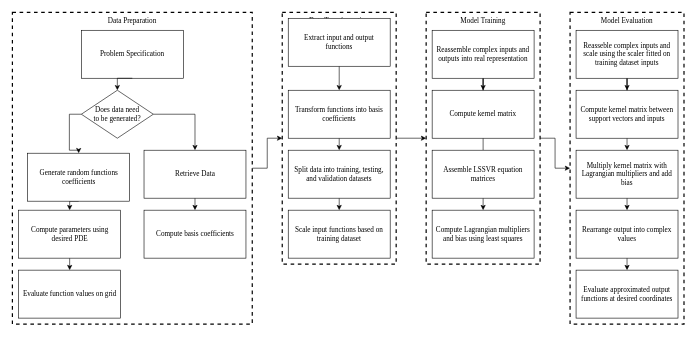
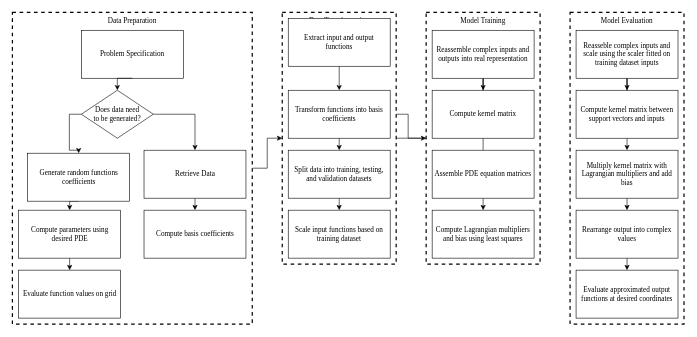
  <mxCell id="0" />
  <mxCell id="1" parent="0" />
  <mxCell id="2" value="" style="edgeStyle=orthogonalEdgeStyle;rounded=0;orthogonalLoop=1;jettySize=auto;html=1;" edge="1" parent="1" source="3" target="20"><mxGeometry relative="1" as="geometry" /></mxCell>
  <mxCell id="3" value="Data Preparation" style="rounded=0;whiteSpace=wrap;html=1;absoluteArcSize=1;arcSize=14;strokeWidth=2;dashed=1;verticalAlign=top;fontFamily=Times New Roman;" vertex="1" parent="1"><mxGeometry x="20" y="20" width="400" height="520" as="geometry" /></mxCell>
  <mxCell id="4" value="Evaluate function values on grid" style="rounded=0;whiteSpace=wrap;html=1;absoluteArcSize=1;arcSize=14;strokeWidth=1;fontFamily=Times New Roman;fontSize=12;spacing=5;" vertex="1" parent="1"><mxGeometry x="30.5" y="450" width="170" height="80" as="geometry" /></mxCell>
  <mxCell id="5" style="edgeStyle=orthogonalEdgeStyle;rounded=0;orthogonalLoop=1;jettySize=auto;html=1;exitX=0.5;exitY=1;exitDx=0;exitDy=0;entryX=0.5;entryY=0;entryDx=0;entryDy=0;fontFamily=Times New Roman;" edge="1" parent="1" source="6" target="4"><mxGeometry relative="1" as="geometry" /></mxCell>
  <mxCell id="6" value="Compute parameters using desired PDE" style="rounded=0;whiteSpace=wrap;html=1;absoluteArcSize=1;arcSize=14;strokeWidth=1;fontFamily=Times New Roman;fontSize=12;perimeterSpacing=0;spacing=5;" vertex="1" parent="1"><mxGeometry x="30.5" y="350" width="170" height="80" as="geometry" /></mxCell>
  <mxCell id="7" value="Compute basis coefficients" style="rounded=0;whiteSpace=wrap;html=1;absoluteArcSize=1;arcSize=14;strokeWidth=1;fontFamily=Times New Roman;fontSize=12;spacing=5;" vertex="1" parent="1"><mxGeometry x="239.5" y="350" width="170" height="80" as="geometry" /></mxCell>
  <mxCell id="8" style="edgeStyle=orthogonalEdgeStyle;rounded=0;orthogonalLoop=1;jettySize=auto;html=1;exitX=0.5;exitY=1;exitDx=0;exitDy=0;entryX=0.5;entryY=0;entryDx=0;entryDy=0;fontFamily=Times New Roman;" edge="1" parent="1" source="9" target="7"><mxGeometry relative="1" as="geometry" /></mxCell>
  <mxCell id="9" value="Retrieve Data" style="rounded=0;whiteSpace=wrap;html=1;absoluteArcSize=1;arcSize=14;strokeWidth=1;fontFamily=Times New Roman;fontSize=12;spacing=5;" vertex="1" parent="1"><mxGeometry x="239.5" y="250" width="170" height="80" as="geometry" /></mxCell>
  <mxCell id="10" style="edgeStyle=orthogonalEdgeStyle;rounded=0;orthogonalLoop=1;jettySize=auto;html=1;exitX=0.5;exitY=1;exitDx=0;exitDy=0;entryX=0.5;entryY=0;entryDx=0;entryDy=0;fontFamily=Times New Roman;" edge="1" parent="1" source="11" target="6"><mxGeometry relative="1" as="geometry" /></mxCell>
  <mxCell id="11" value="Generate random functions coefficients" style="rounded=0;whiteSpace=wrap;html=1;absoluteArcSize=1;arcSize=14;strokeWidth=1;fontFamily=Times New Roman;fontSize=12;spacing=5;" vertex="1" parent="1"><mxGeometry x="45.5" y="255" width="170" height="80" as="geometry" /></mxCell>
  <mxCell id="12" value="Problem Specification" style="rounded=0;whiteSpace=wrap;html=1;absoluteArcSize=1;arcSize=14;strokeWidth=1;fontFamily=Times New Roman;fontSize=12;spacing=5;" vertex="1" parent="1"><mxGeometry x="135" y="50" width="170" height="80" as="geometry" /></mxCell>
  <mxCell id="13" style="edgeStyle=orthogonalEdgeStyle;rounded=0;orthogonalLoop=1;jettySize=auto;html=1;exitX=0;exitY=0.5;exitDx=0;exitDy=0;exitPerimeter=0;entryX=0.5;entryY=0;entryDx=0;entryDy=0;fontFamily=Times New Roman;" edge="1" parent="1" source="15" target="11"><mxGeometry relative="1" as="geometry" /></mxCell>
  <mxCell id="14" style="edgeStyle=orthogonalEdgeStyle;rounded=0;orthogonalLoop=1;jettySize=auto;html=1;exitX=1;exitY=0.5;exitDx=0;exitDy=0;exitPerimeter=0;fontFamily=Times New Roman;" edge="1" parent="1" source="15" target="9"><mxGeometry relative="1" as="geometry" /></mxCell>
  <mxCell id="15" value="Does data need&lt;div&gt;to be generated?&lt;/div&gt;" style="strokeWidth=1;html=1;shape=mxgraph.flowchart.decision;whiteSpace=wrap;verticalAlign=middle;align=center;fontFamily=Times New Roman;fontSize=12;" vertex="1" parent="1"><mxGeometry x="135" y="150" width="120" height="80" as="geometry" /></mxCell>
  <mxCell id="16" style="edgeStyle=orthogonalEdgeStyle;rounded=0;orthogonalLoop=1;jettySize=auto;html=1;exitX=0.5;exitY=1;exitDx=0;exitDy=0;entryX=0.5;entryY=0;entryDx=0;entryDy=0;entryPerimeter=0;fontFamily=Times New Roman;" edge="1" parent="1" source="12" target="15"><mxGeometry relative="1" as="geometry" /></mxCell>
  <mxCell id="17" value="" style="edgeStyle=orthogonalEdgeStyle;rounded=0;orthogonalLoop=1;jettySize=auto;html=1;" edge="1" parent="1" source="20" target="29"><mxGeometry relative="1" as="geometry"><mxPoint x="430" y="290" as="sourcePoint" /><mxPoint x="480" y="240" as="targetPoint" /></mxGeometry></mxCell>
- <mxCell id="18" value="" style="edgeStyle=orthogonalEdgeStyle;rounded=0;orthogonalLoop=1;jettySize=auto;html=1;" edge="1" parent="1" source="29" target="38"><mxGeometry relative="1" as="geometry"><mxPoint x="670" y="240" as="sourcePoint" /><mxPoint x="720" y="240" as="targetPoint" /></mxGeometry></mxCell>
+ <mxCell id="18" value="" style="edgeStyle=orthogonalEdgeStyle;rounded=0;orthogonalLoop=1;jettySize=auto;html=1;" edge="1" parent="1" source="29" target="25"><mxGeometry relative="1" as="geometry"><mxPoint x="670" y="240" as="sourcePoint" /><mxPoint x="720" y="240" as="targetPoint" /></mxGeometry></mxCell>
  <mxCell id="19" value="" style="group" vertex="1" connectable="0" parent="1"><mxGeometry x="470" y="20" width="190" height="420" as="geometry" /></mxCell>
  <mxCell id="20" value="Data Transformation" style="rounded=0;whiteSpace=wrap;html=1;absoluteArcSize=1;arcSize=14;strokeWidth=2;dashed=1;verticalAlign=top;fontFamily=Times New Roman;" vertex="1" parent="19"><mxGeometry width="190" height="420" as="geometry" /></mxCell>
  <mxCell id="21" value="Scale input functions based on training dataset" style="rounded=0;whiteSpace=wrap;html=1;absoluteArcSize=1;arcSize=14;strokeWidth=1;fontFamily=Times New Roman;fontSize=12;spacing=5;" vertex="1" parent="19"><mxGeometry x="10" y="330" width="170" height="80" as="geometry" /></mxCell>
  <mxCell id="22" style="edgeStyle=orthogonalEdgeStyle;rounded=0;orthogonalLoop=1;jettySize=auto;html=1;exitX=0.5;exitY=1;exitDx=0;exitDy=0;entryX=0.5;entryY=0;entryDx=0;entryDy=0;fontFamily=Times New Roman;" edge="1" parent="19" source="23" target="21"><mxGeometry relative="1" as="geometry" /></mxCell>
  <mxCell id="23" value="Split data into training, testing, and validation datasets" style="rounded=0;whiteSpace=wrap;html=1;absoluteArcSize=1;arcSize=14;strokeWidth=1;fontFamily=Times New Roman;fontSize=12;spacing=5;" vertex="1" parent="19"><mxGeometry x="10" y="230" width="170" height="80" as="geometry" /></mxCell>
  <mxCell id="24" style="edgeStyle=orthogonalEdgeStyle;rounded=0;orthogonalLoop=1;jettySize=auto;html=1;exitX=0.5;exitY=1;exitDx=0;exitDy=0;entryX=0.5;entryY=0;entryDx=0;entryDy=0;fontFamily=Times New Roman;" edge="1" parent="19" source="25" target="23"><mxGeometry relative="1" as="geometry" /></mxCell>
  <mxCell id="25" value="Transform functions into basis coefficients" style="rounded=0;whiteSpace=wrap;html=1;absoluteArcSize=1;arcSize=14;strokeWidth=1;fontFamily=Times New Roman;fontSize=12;spacing=5;" vertex="1" parent="19"><mxGeometry x="10" y="130" width="170" height="80" as="geometry" /></mxCell>
  <mxCell id="26" style="edgeStyle=orthogonalEdgeStyle;rounded=0;orthogonalLoop=1;jettySize=auto;html=1;exitX=0.5;exitY=1;exitDx=0;exitDy=0;entryX=0.5;entryY=0;entryDx=0;entryDy=0;fontFamily=Times New Roman;" edge="1" parent="19" source="27" target="25"><mxGeometry relative="1" as="geometry" /></mxCell>
  <mxCell id="27" value="Extract input and output functions" style="rounded=0;whiteSpace=wrap;html=1;absoluteArcSize=1;arcSize=14;strokeWidth=1;fontFamily=Times New Roman;fontSize=12;spacing=5;" vertex="1" parent="19"><mxGeometry x="10" y="10" width="170" height="80" as="geometry" /></mxCell>
  <mxCell id="28" value="" style="group" vertex="1" connectable="0" parent="1"><mxGeometry x="710" y="20" width="190" height="420" as="geometry" /></mxCell>
  <mxCell id="29" value="Model Training" style="rounded=0;whiteSpace=wrap;html=1;absoluteArcSize=1;arcSize=14;strokeWidth=2;dashed=1;verticalAlign=top;fontFamily=Times New Roman;" vertex="1" parent="28"><mxGeometry width="190" height="420" as="geometry" /></mxCell>
  <mxCell id="30" style="edgeStyle=orthogonalEdgeStyle;rounded=0;orthogonalLoop=1;jettySize=auto;html=1;exitX=0.5;exitY=1;exitDx=0;exitDy=0;entryX=0.5;entryY=0;entryDx=0;entryDy=0;fontFamily=Times New Roman;endArrow=none;" edge="1" parent="28" source="31" target="33"><mxGeometry relative="1" as="geometry" /></mxCell>
  <mxCell id="31" value="Compute kernel matrix" style="rounded=0;whiteSpace=wrap;html=1;absoluteArcSize=1;arcSize=14;strokeWidth=1;fontFamily=Times New Roman;fontSize=12;spacing=5;" vertex="1" parent="28"><mxGeometry x="10" y="130" width="170" height="80" as="geometry" /></mxCell>
  <mxCell id="32" style="edgeStyle=orthogonalEdgeStyle;rounded=0;orthogonalLoop=1;jettySize=auto;html=1;exitX=0.5;exitY=1;exitDx=0;exitDy=0;entryX=0.5;entryY=0;entryDx=0;entryDy=0;fontFamily=Times New Roman;" edge="1" parent="28" source="33" target="34"><mxGeometry relative="1" as="geometry" /></mxCell>
- <mxCell id="33" value="Assemble LSSVR equation matrices" style="rounded=0;whiteSpace=wrap;html=1;absoluteArcSize=1;arcSize=14;strokeWidth=1;fontFamily=Times New Roman;fontSize=12;spacing=5;" vertex="1" parent="28"><mxGeometry x="10" y="230" width="170" height="80" as="geometry" /></mxCell>
+ <mxCell id="33" value="Assemble PDE equation matrices" style="rounded=0;whiteSpace=wrap;html=1;absoluteArcSize=1;arcSize=14;strokeWidth=1;fontFamily=Times New Roman;fontSize=12;spacing=5;" vertex="1" parent="28"><mxGeometry x="10" y="230" width="170" height="80" as="geometry" /></mxCell>
  <mxCell id="34" value="Compute Lagrangian multipliers and bias using least squares" style="rounded=0;whiteSpace=wrap;html=1;absoluteArcSize=1;arcSize=14;strokeWidth=1;fontFamily=Times New Roman;fontSize=12;spacing=5;" vertex="1" parent="28"><mxGeometry x="10" y="330" width="170" height="80" as="geometry" /></mxCell>
  <mxCell id="35" style="edgeStyle=orthogonalEdgeStyle;rounded=0;orthogonalLoop=1;jettySize=auto;html=1;exitX=0.5;exitY=1;exitDx=0;exitDy=0;fontFamily=Times New Roman;" edge="1" parent="28" source="36" target="31"><mxGeometry relative="1" as="geometry" /></mxCell>
  <mxCell id="36" value="Reassemble complex inputs and outputs into real representation" style="rounded=0;whiteSpace=wrap;html=1;absoluteArcSize=1;arcSize=14;strokeWidth=1;fontFamily=Times New Roman;fontSize=12;spacing=5;" vertex="1" parent="28"><mxGeometry x="10" y="30" width="170" height="80" as="geometry" /></mxCell>
  <mxCell id="37" value="" style="group" vertex="1" connectable="0" parent="1"><mxGeometry x="950" y="20" width="190" height="520" as="geometry" /></mxCell>
  <mxCell id="38" value="Model Evaluation" style="rounded=0;whiteSpace=wrap;html=1;absoluteArcSize=1;arcSize=14;strokeWidth=2;dashed=1;verticalAlign=top;fontFamily=Times New Roman;" vertex="1" parent="37"><mxGeometry width="190" height="520" as="geometry" /></mxCell>
  <mxCell id="39" style="edgeStyle=orthogonalEdgeStyle;rounded=0;orthogonalLoop=1;jettySize=auto;html=1;exitX=0.5;exitY=1;exitDx=0;exitDy=0;entryX=0.5;entryY=0;entryDx=0;entryDy=0;fontFamily=Times New Roman;" edge="1" parent="37" source="40" target="42"><mxGeometry relative="1" as="geometry" /></mxCell>
  <mxCell id="40" value="Compute kernel matrix between support vectors and inputs" style="rounded=0;whiteSpace=wrap;html=1;absoluteArcSize=1;arcSize=14;strokeWidth=1;fontFamily=Times New Roman;fontSize=12;spacing=5;" vertex="1" parent="37"><mxGeometry x="10" y="130" width="170" height="80" as="geometry" /></mxCell>
  <mxCell id="41" style="edgeStyle=orthogonalEdgeStyle;rounded=0;orthogonalLoop=1;jettySize=auto;html=1;exitX=0.5;exitY=1;exitDx=0;exitDy=0;entryX=0.5;entryY=0;entryDx=0;entryDy=0;fontFamily=Times New Roman;" edge="1" parent="37" source="42" target="44"><mxGeometry relative="1" as="geometry" /></mxCell>
  <mxCell id="42" value="Multiply kernel matrix with Lagrangian multipliers and add bias" style="rounded=0;whiteSpace=wrap;html=1;absoluteArcSize=1;arcSize=14;strokeWidth=1;fontFamily=Times New Roman;fontSize=12;spacing=5;" vertex="1" parent="37"><mxGeometry x="10" y="230" width="170" height="80" as="geometry" /></mxCell>
  <mxCell id="43" style="edgeStyle=orthogonalEdgeStyle;rounded=0;orthogonalLoop=1;jettySize=auto;html=1;exitX=0.5;exitY=1;exitDx=0;exitDy=0;entryX=0.5;entryY=0;entryDx=0;entryDy=0;" edge="1" parent="37" source="44" target="47"><mxGeometry relative="1" as="geometry" /></mxCell>
  <mxCell id="44" value="Rearrange output into complex values" style="rounded=0;whiteSpace=wrap;html=1;absoluteArcSize=1;arcSize=14;strokeWidth=1;fontFamily=Times New Roman;fontSize=12;spacing=5;" vertex="1" parent="37"><mxGeometry x="10" y="330" width="170" height="80" as="geometry" /></mxCell>
  <mxCell id="45" style="edgeStyle=orthogonalEdgeStyle;rounded=0;orthogonalLoop=1;jettySize=auto;html=1;exitX=0.5;exitY=1;exitDx=0;exitDy=0;fontFamily=Times New Roman;" edge="1" parent="37" source="46" target="40"><mxGeometry relative="1" as="geometry" /></mxCell>
  <mxCell id="46" value="Reasseble complex inputs and scale using the scaler fitted on training dataset inputs" style="rounded=0;whiteSpace=wrap;html=1;absoluteArcSize=1;arcSize=14;strokeWidth=1;fontFamily=Times New Roman;fontSize=12;spacing=5;" vertex="1" parent="37"><mxGeometry x="10" y="30" width="170" height="80" as="geometry" /></mxCell>
  <mxCell id="47" value="Evaluate approximated output functions at desired coordinates" style="rounded=0;whiteSpace=wrap;html=1;absoluteArcSize=1;arcSize=14;strokeWidth=1;fontFamily=Times New Roman;fontSize=12;spacing=5;" vertex="1" parent="37"><mxGeometry x="10" y="430" width="170" height="80" as="geometry" /></mxCell>
